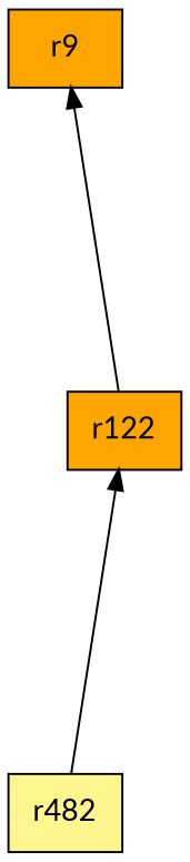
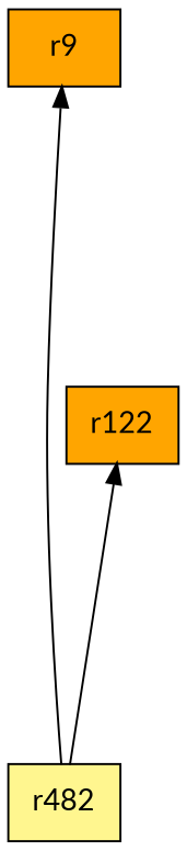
  digraph {
    fontname=Lato
    rankdir=BT
    ranksep=2.0
    node [fillcolor=orange fontname=Lato shape=record style=filled]
    edge [fontname=Lato]
    n1 [label="{r9}"]
    n2 [label="{r122}"]
    n3 [fillcolor=khaki1 label="{r482}"]
-   n2 -> n1
+   n3 -> n1
    n3 -> n2
  }
